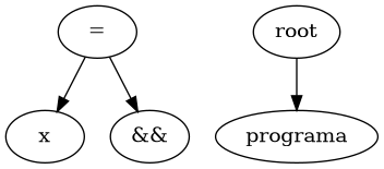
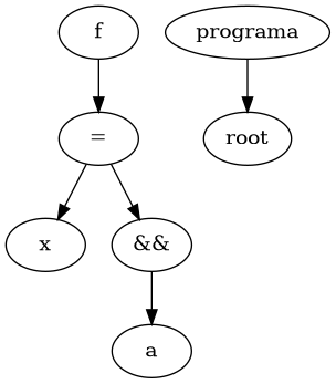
  digraph {
    n1 [label=x]
+   n2 [label=a]
    n3 [label="&&"]
    n4 [label="="]
+   n5 [label=f]
    n6 [label=programa]
    n7 [label=root]
+   n3 -> n2
    n4 -> n1
    n4 -> n3
-   n7 -> n6
+   n5 -> n4
+   n6 -> n7
  }
